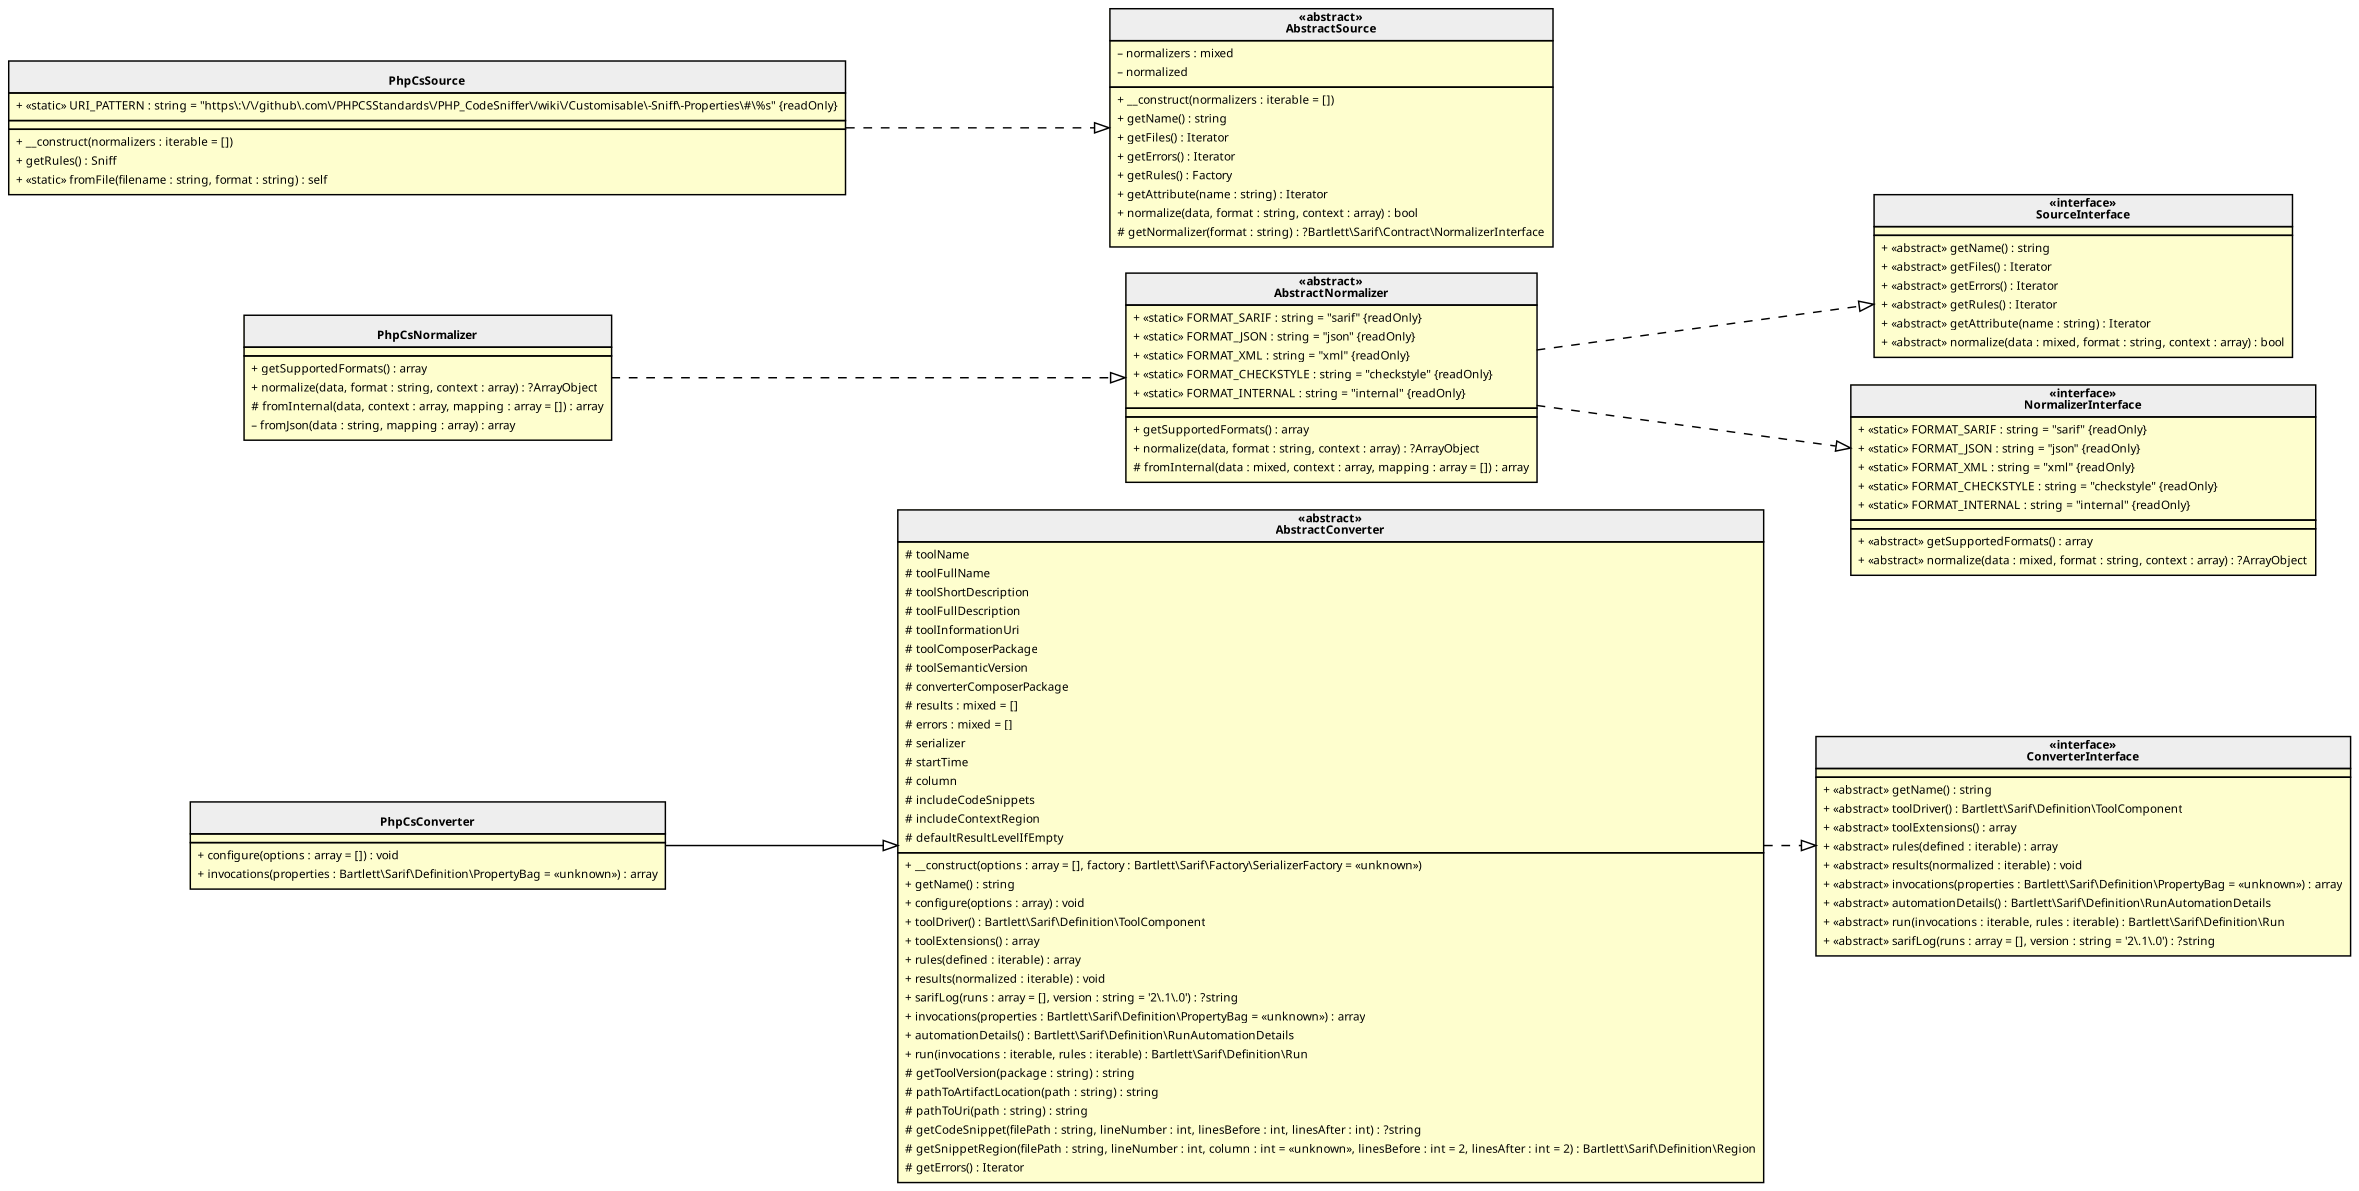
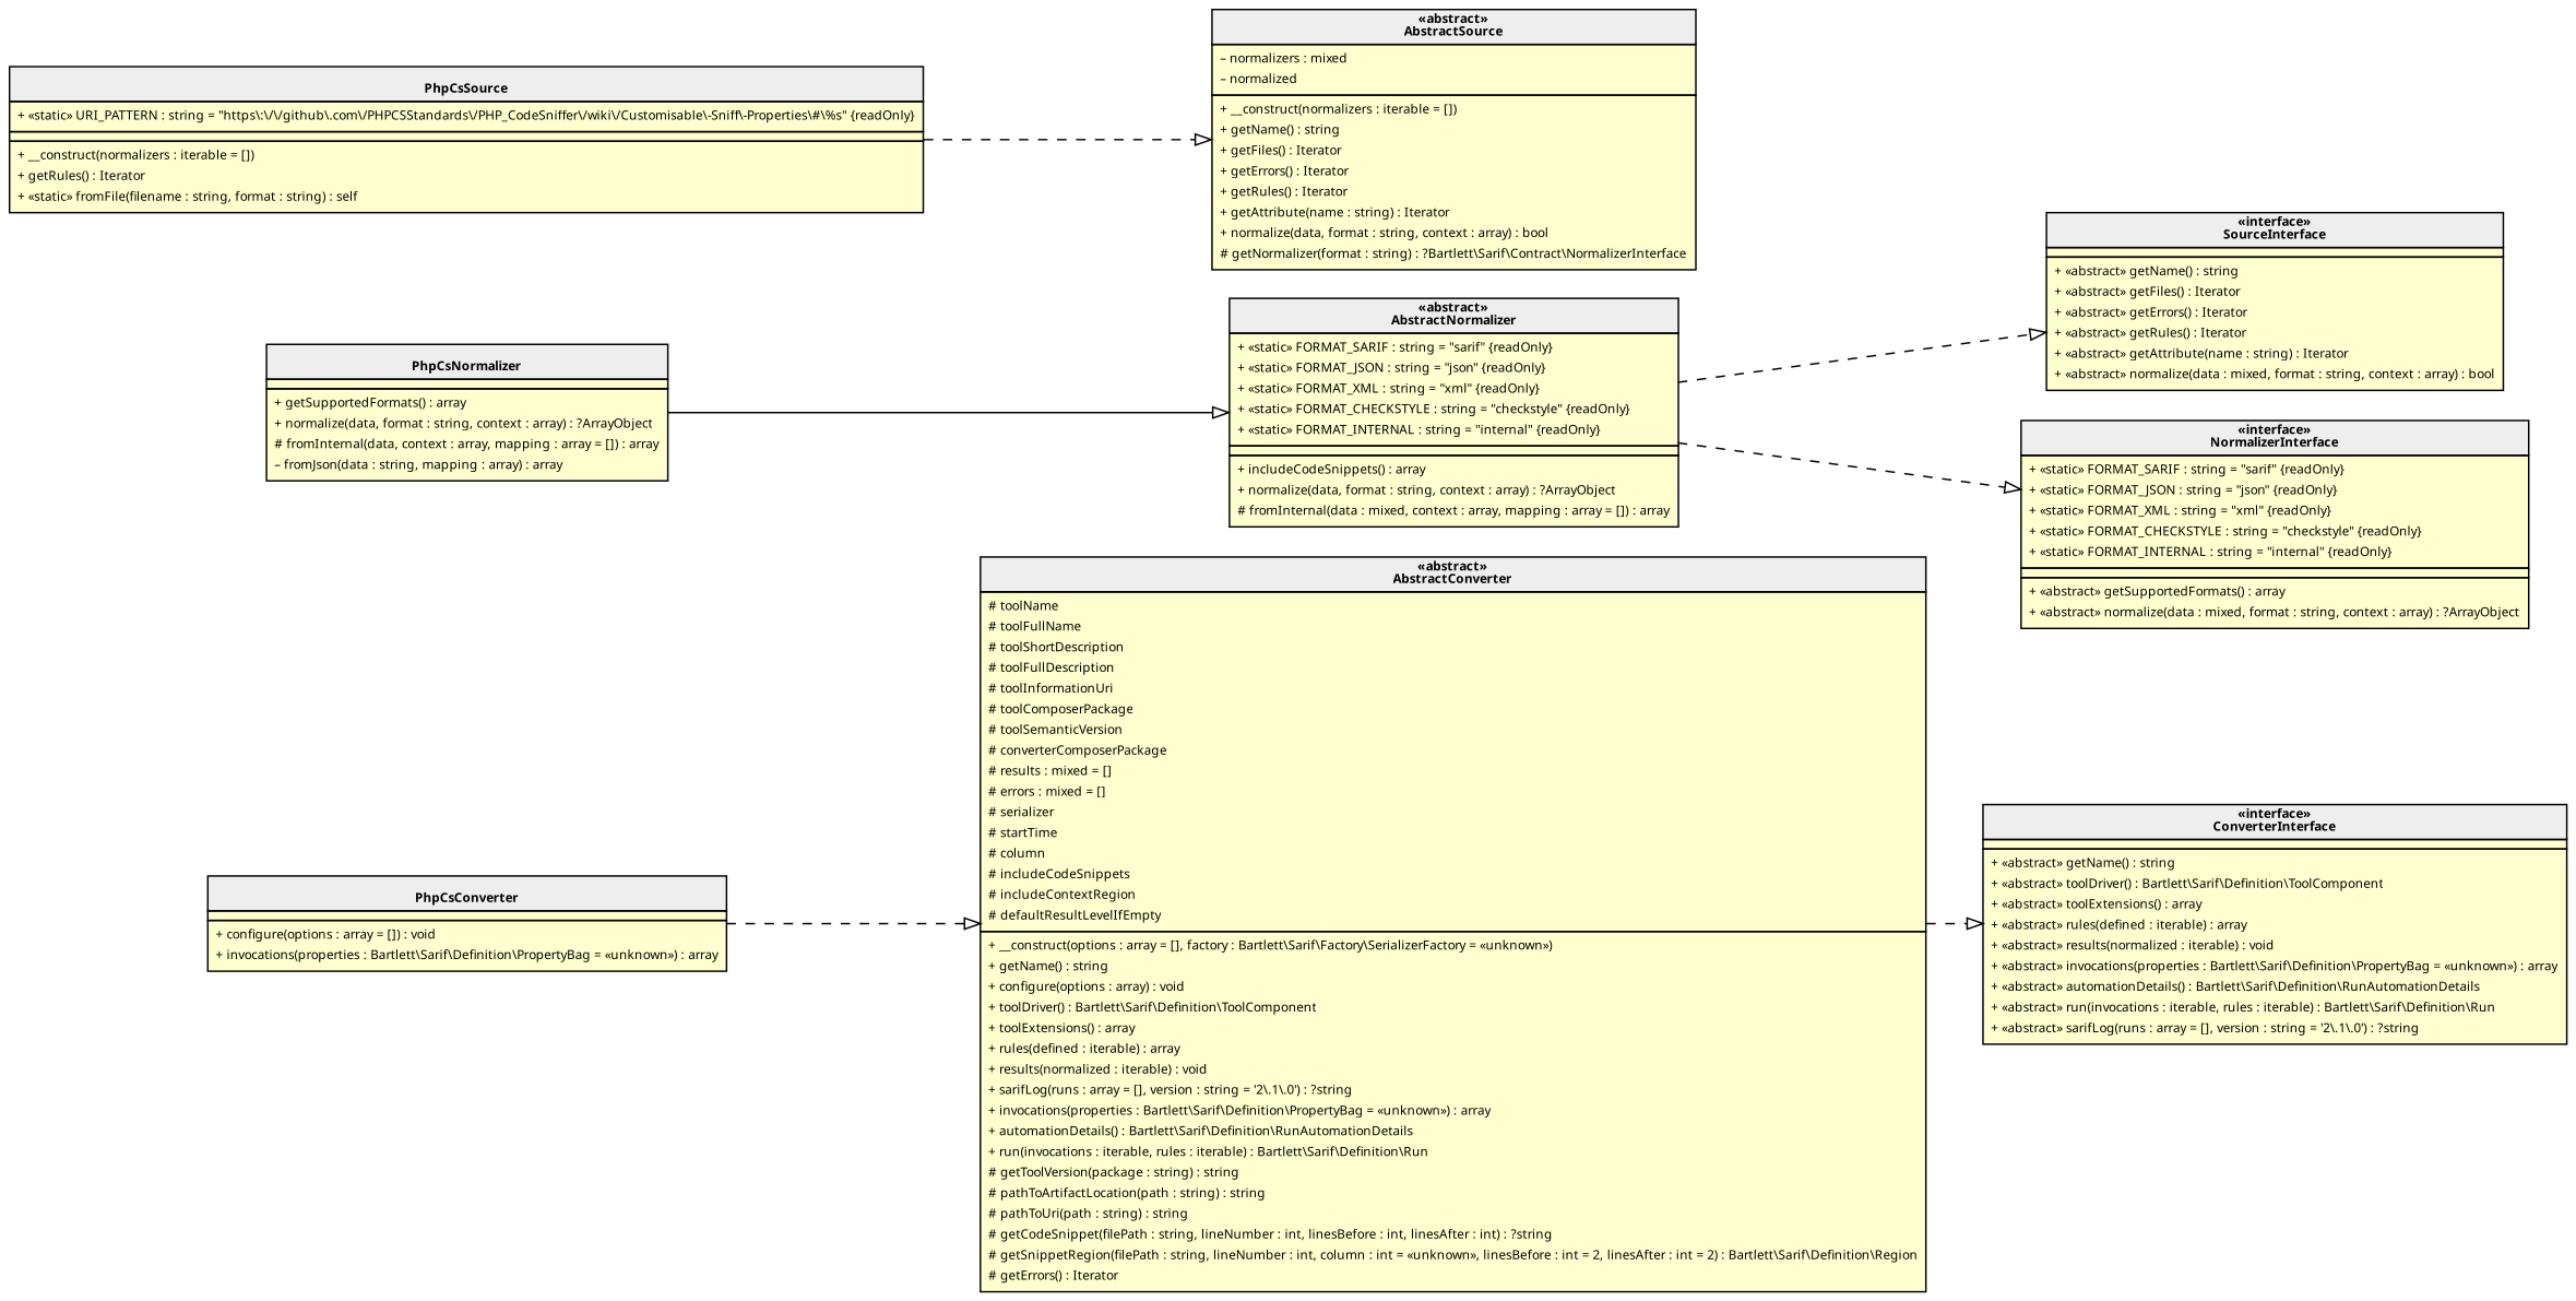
  digraph {
    rankdir=LR
    node [fillcolor="#FEFECE" fontname=Verdana fontsize=8 margin=0 shape=none style=filled]
    edge [arrowhead=empty fontname=Verdana fontsize=8 style=dashed]
    n1 [label=< <table cellspacing="0" border="0" cellborder="1">     <tr><td bgcolor="#eeeeee"><b><br/>PhpCsConverter</b></td></tr>     <tr><td></td></tr>     <tr><td><table border="0" cellspacing="0" cellpadding="2">     <tr><td align="left">+ configure(options : array = []) : void</td></tr>     <tr><td align="left">+ invocations(properties : Bartlett\\Sarif\\Definition\\PropertyBag = «unknown») : array</td></tr> </table></td></tr> </table>>]
    n2 [label=< <table cellspacing="0" border="0" cellborder="1">     <tr><td bgcolor="#eeeeee"><b>«abstract»<br/>AbstractConverter</b></td></tr>     <tr><td><table border="0" cellspacing="0" cellpadding="2">     <tr><td align="left"># toolName</td></tr>     <tr><td align="left"># toolFullName</td></tr>     <tr><td align="left"># toolShortDescription</td></tr>     <tr><td align="left"># toolFullDescription</td></tr>     <tr><td align="left"># toolInformationUri</td></tr>     <tr><td align="left"># toolComposerPackage</td></tr>     <tr><td align="left"># toolSemanticVersion</td></tr>     <tr><td align="left"># converterComposerPackage</td></tr>     <tr><td align="left"># results : mixed = []</td></tr>     <tr><td align="left"># errors : mixed = []</td></tr>     <tr><td align="left"># serializer</td></tr>     <tr><td align="left"># startTime</td></tr>     <tr><td align="left"># column</td></tr>     <tr><td align="left"># includeCodeSnippets</td></tr>     <tr><td align="left"># includeContextRegion</td></tr>     <tr><td align="left"># defaultResultLevelIfEmpty</td></tr> </table></td></tr>     <tr><td><table border="0" cellspacing="0" cellpadding="2">     <tr><td align="left">+ __construct(options : array = [], factory : Bartlett\\Sarif\\Factory\\SerializerFactory = «unknown»)</td></tr>     <tr><td align="left">+ getName() : string</td></tr>     <tr><td align="left">+ configure(options : array) : void</td></tr>     <tr><td align="left">+ toolDriver() : Bartlett\\Sarif\\Definition\\ToolComponent</td></tr>     <tr><td align="left">+ toolExtensions() : array</td></tr>     <tr><td align="left">+ rules(defined : iterable) : array</td></tr>     <tr><td align="left">+ results(normalized : iterable) : void</td></tr>     <tr><td align="left">+ sarifLog(runs : array = [], version : string = '2\.1\.0') : ?string</td></tr>     <tr><td align="left">+ invocations(properties : Bartlett\\Sarif\\Definition\\PropertyBag = «unknown») : array</td></tr>     <tr><td align="left">+ automationDetails() : Bartlett\\Sarif\\Definition\\RunAutomationDetails</td></tr>     <tr><td align="left">+ run(invocations : iterable, rules : iterable) : Bartlett\\Sarif\\Definition\\Run</td></tr>     <tr><td align="left"># getToolVersion(package : string) : string</td></tr>     <tr><td align="left"># pathToArtifactLocation(path : string) : string</td></tr>     <tr><td align="left"># pathToUri(path : string) : string</td></tr>     <tr><td align="left"># getCodeSnippet(filePath : string, lineNumber : int, linesBefore : int, linesAfter : int) : ?string</td></tr>     <tr><td align="left"># getSnippetRegion(filePath : string, lineNumber : int, column : int = «unknown», linesBefore : int = 2, linesAfter : int = 2) : Bartlett\\Sarif\\Definition\\Region</td></tr>     <tr><td align="left"># getErrors() : Iterator</td></tr> </table></td></tr> </table>>]
    n3 [label=< <table cellspacing="0" border="0" cellborder="1">     <tr><td bgcolor="#eeeeee"><b>«interface»<br/>ConverterInterface</b></td></tr>     <tr><td></td></tr>     <tr><td><table border="0" cellspacing="0" cellpadding="2">     <tr><td align="left">+ «abstract» getName() : string</td></tr>     <tr><td align="left">+ «abstract» toolDriver() : Bartlett\\Sarif\\Definition\\ToolComponent</td></tr>     <tr><td align="left">+ «abstract» toolExtensions() : array</td></tr>     <tr><td align="left">+ «abstract» rules(defined : iterable) : array</td></tr>     <tr><td align="left">+ «abstract» results(normalized : iterable) : void</td></tr>     <tr><td align="left">+ «abstract» invocations(properties : Bartlett\\Sarif\\Definition\\PropertyBag = «unknown») : array</td></tr>     <tr><td align="left">+ «abstract» automationDetails() : Bartlett\\Sarif\\Definition\\RunAutomationDetails</td></tr>     <tr><td align="left">+ «abstract» run(invocations : iterable, rules : iterable) : Bartlett\\Sarif\\Definition\\Run</td></tr>     <tr><td align="left">+ «abstract» sarifLog(runs : array = [], version : string = '2\.1\.0') : ?string</td></tr> </table></td></tr> </table>>]
    n4 [label=< <table cellspacing="0" border="0" cellborder="1">     <tr><td bgcolor="#eeeeee"><b>«interface»<br/>SourceInterface</b></td></tr>     <tr><td></td></tr>     <tr><td><table border="0" cellspacing="0" cellpadding="2">     <tr><td align="left">+ «abstract» getName() : string</td></tr>     <tr><td align="left">+ «abstract» getFiles() : Iterator</td></tr>     <tr><td align="left">+ «abstract» getErrors() : Iterator</td></tr>     <tr><td align="left">+ «abstract» getRules() : Iterator</td></tr>     <tr><td align="left">+ «abstract» getAttribute(name : string) : Iterator</td></tr>     <tr><td align="left">+ «abstract» normalize(data : mixed, format : string, context : array) : bool</td></tr> </table></td></tr> </table>>]
    n5 [label=< <table cellspacing="0" border="0" cellborder="1">     <tr><td bgcolor="#eeeeee"><b>«interface»<br/>NormalizerInterface</b></td></tr>     <tr><td><table border="0" cellspacing="0" cellpadding="2">     <tr><td align="left">+ «static» FORMAT_SARIF : string = "sarif" {readOnly}</td></tr>     <tr><td align="left">+ «static» FORMAT_JSON : string = "json" {readOnly}</td></tr>     <tr><td align="left">+ «static» FORMAT_XML : string = "xml" {readOnly}</td></tr>     <tr><td align="left">+ «static» FORMAT_CHECKSTYLE : string = "checkstyle" {readOnly}</td></tr>     <tr><td align="left">+ «static» FORMAT_INTERNAL : string = "internal" {readOnly}</td></tr> </table></td></tr>     <tr><td></td></tr>     <tr><td><table border="0" cellspacing="0" cellpadding="2">     <tr><td align="left">+ «abstract» getSupportedFormats() : array</td></tr>     <tr><td align="left">+ «abstract» normalize(data : mixed, format : string, context : array) : ?ArrayObject</td></tr> </table></td></tr> </table>>]
-   n6 [label=< <table cellspacing="0" border="0" cellborder="1">     <tr><td bgcolor="#eeeeee"><b><br/>PhpCsSource</b></td></tr>     <tr><td><table border="0" cellspacing="0" cellpadding="2">     <tr><td align="left">+ «static» URI_PATTERN : string = "https\:\/\/github\.com\/PHPCSStandards\/PHP_CodeSniffer\/wiki\/Customisable\-Sniff\-Properties\#\%s" {readOnly}</td></tr> </table></td></tr>     <tr><td></td></tr>     <tr><td><table border="0" cellspacing="0" cellpadding="2">     <tr><td align="left">+ __construct(normalizers : iterable = [])</td></tr>     <tr><td align="left">+ getRules() : Sniff</td></tr>     <tr><td align="left">+ «static» fromFile(filename : string, format : string) : self</td></tr> </table></td></tr> </table>>]
-   "Bartlett\\Sarif\\Converter\\Source\\AbstractSource" [label=< <table cellspacing="0" border="0" cellborder="1">     <tr><td bgcolor="#eeeeee"><b>«abstract»<br/>AbstractSource</b></td></tr>     <tr><td><table border="0" cellspacing="0" cellpadding="2">     <tr><td align="left">– normalizers : mixed</td></tr>     <tr><td align="left">– normalized</td></tr> </table></td></tr>     <tr><td><table border="0" cellspacing="0" cellpadding="2">     <tr><td align="left">+ __construct(normalizers : iterable = [])</td></tr>     <tr><td align="left">+ getName() : string</td></tr>     <tr><td align="left">+ getFiles() : Iterator</td></tr>     <tr><td align="left">+ getErrors() : Iterator</td></tr>     <tr><td align="left">+ getRules() : Factory</td></tr>     <tr><td align="left">+ getAttribute(name : string) : Iterator</td></tr>     <tr><td align="left">+ normalize(data, format : string, context : array) : bool</td></tr>     <tr><td align="left"># getNormalizer(format : string) : ?Bartlett\\Sarif\\Contract\\NormalizerInterface</td></tr> </table></td></tr> </table>>]
+   n6 [label=< <table cellspacing="0" border="0" cellborder="1">     <tr><td bgcolor="#eeeeee"><b><br/>PhpCsSource</b></td></tr>     <tr><td><table border="0" cellspacing="0" cellpadding="2">     <tr><td align="left">+ «static» URI_PATTERN : string = "https\:\/\/github\.com\/PHPCSStandards\/PHP_CodeSniffer\/wiki\/Customisable\-Sniff\-Properties\#\%s" {readOnly}</td></tr> </table></td></tr>     <tr><td></td></tr>     <tr><td><table border="0" cellspacing="0" cellpadding="2">     <tr><td align="left">+ __construct(normalizers : iterable = [])</td></tr>     <tr><td align="left">+ getRules() : Iterator</td></tr>     <tr><td align="left">+ «static» fromFile(filename : string, format : string) : self</td></tr> </table></td></tr> </table>>]
+   "Bartlett\\Sarif\\Converter\\Source\\AbstractSource" [label=< <table cellspacing="0" border="0" cellborder="1">     <tr><td bgcolor="#eeeeee"><b>«abstract»<br/>AbstractSource</b></td></tr>     <tr><td><table border="0" cellspacing="0" cellpadding="2">     <tr><td align="left">– normalizers : mixed</td></tr>     <tr><td align="left">– normalized</td></tr> </table></td></tr>     <tr><td><table border="0" cellspacing="0" cellpadding="2">     <tr><td align="left">+ __construct(normalizers : iterable = [])</td></tr>     <tr><td align="left">+ getName() : string</td></tr>     <tr><td align="left">+ getFiles() : Iterator</td></tr>     <tr><td align="left">+ getErrors() : Iterator</td></tr>     <tr><td align="left">+ getRules() : Iterator</td></tr>     <tr><td align="left">+ getAttribute(name : string) : Iterator</td></tr>     <tr><td align="left">+ normalize(data, format : string, context : array) : bool</td></tr>     <tr><td align="left"># getNormalizer(format : string) : ?Bartlett\\Sarif\\Contract\\NormalizerInterface</td></tr> </table></td></tr> </table>>]
    n8 [label=< <table cellspacing="0" border="0" cellborder="1">     <tr><td bgcolor="#eeeeee"><b><br/>PhpCsNormalizer</b></td></tr>     <tr><td></td></tr>     <tr><td><table border="0" cellspacing="0" cellpadding="2">     <tr><td align="left">+ getSupportedFormats() : array</td></tr>     <tr><td align="left">+ normalize(data, format : string, context : array) : ?ArrayObject</td></tr>     <tr><td align="left"># fromInternal(data, context : array, mapping : array = []) : array</td></tr>     <tr><td align="left">– fromJson(data : string, mapping : array) : array</td></tr> </table></td></tr> </table>>]
-   n9 [label=< <table cellspacing="0" border="0" cellborder="1">     <tr><td bgcolor="#eeeeee"><b>«abstract»<br/>AbstractNormalizer</b></td></tr>     <tr><td><table border="0" cellspacing="0" cellpadding="2">     <tr><td align="left">+ «static» FORMAT_SARIF : string = "sarif" {readOnly}</td></tr>     <tr><td align="left">+ «static» FORMAT_JSON : string = "json" {readOnly}</td></tr>     <tr><td align="left">+ «static» FORMAT_XML : string = "xml" {readOnly}</td></tr>     <tr><td align="left">+ «static» FORMAT_CHECKSTYLE : string = "checkstyle" {readOnly}</td></tr>     <tr><td align="left">+ «static» FORMAT_INTERNAL : string = "internal" {readOnly}</td></tr> </table></td></tr>     <tr><td></td></tr>     <tr><td><table border="0" cellspacing="0" cellpadding="2">     <tr><td align="left">+ getSupportedFormats() : array</td></tr>     <tr><td align="left">+ normalize(data, format : string, context : array) : ?ArrayObject</td></tr>     <tr><td align="left"># fromInternal(data : mixed, context : array, mapping : array = []) : array</td></tr> </table></td></tr> </table>>]
+   n9 [label=< <table cellspacing="0" border="0" cellborder="1">     <tr><td bgcolor="#eeeeee"><b>«abstract»<br/>AbstractNormalizer</b></td></tr>     <tr><td><table border="0" cellspacing="0" cellpadding="2">     <tr><td align="left">+ «static» FORMAT_SARIF : string = "sarif" {readOnly}</td></tr>     <tr><td align="left">+ «static» FORMAT_JSON : string = "json" {readOnly}</td></tr>     <tr><td align="left">+ «static» FORMAT_XML : string = "xml" {readOnly}</td></tr>     <tr><td align="left">+ «static» FORMAT_CHECKSTYLE : string = "checkstyle" {readOnly}</td></tr>     <tr><td align="left">+ «static» FORMAT_INTERNAL : string = "internal" {readOnly}</td></tr> </table></td></tr>     <tr><td></td></tr>     <tr><td><table border="0" cellspacing="0" cellpadding="2">     <tr><td align="left">+ includeCodeSnippets() : array</td></tr>     <tr><td align="left">+ normalize(data, format : string, context : array) : ?ArrayObject</td></tr>     <tr><td align="left"># fromInternal(data : mixed, context : array, mapping : array = []) : array</td></tr> </table></td></tr> </table>>]
    subgraph sub_1 {
      bgcolor=BurlyWood
      label="Bartlett\\Sarif\\Converter"
      n1
      n2
    }
    subgraph sub_2 {
      bgcolor=LightSkyBlue
      label="Bartlett\\Sarif\\Contract"
      n3
      n4
      n5
    }
    subgraph sub_3 {
      bgcolor=Bisque
      label="Bartlett\\Sarif\\Converter\\Source"
      n6
      "Bartlett\\Sarif\\Converter\\Source\\AbstractSource"
    }
    subgraph sub_4 {
      bgcolor=Bisque
      label="Bartlett\\Sarif\\Converter\\Normalizer"
      n8
      n9
    }
-   n1 -> n2 [style=filled]
+   n1 -> n2
    n2 -> n3
    n6 -> "Bartlett\\Sarif\\Converter\\Source\\AbstractSource"
-   n8 -> n9
+   n8 -> n9 [style=filled]
    n9 -> n4
    n9 -> n5
  }
